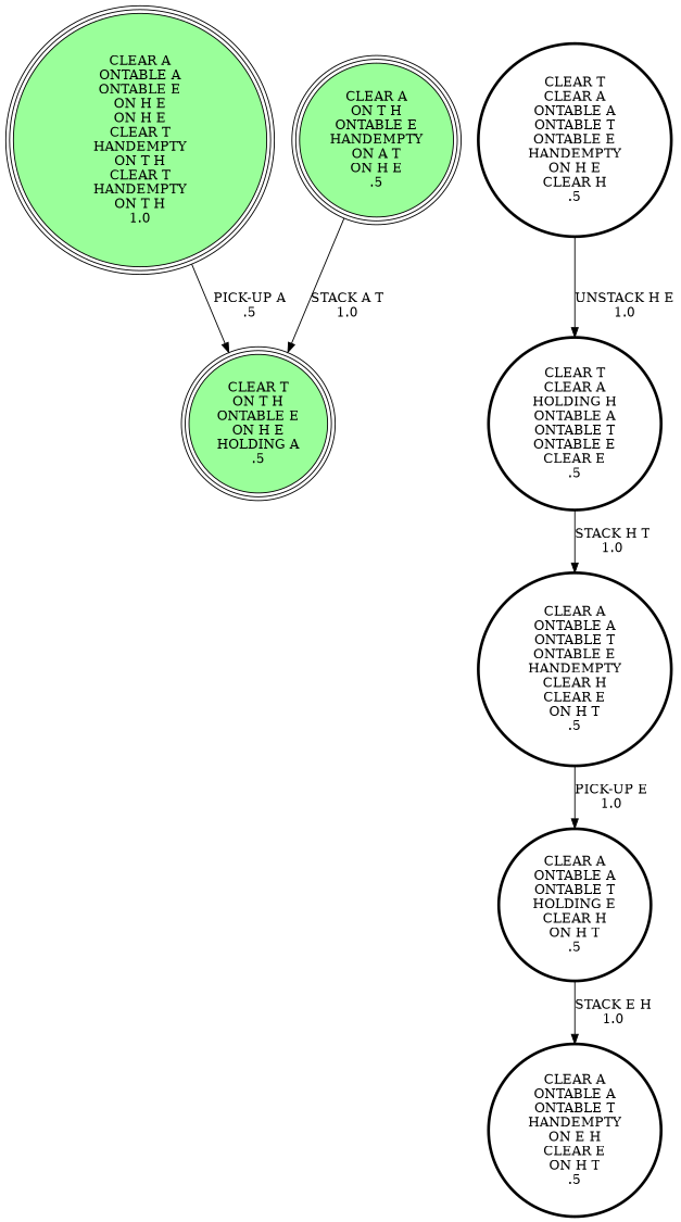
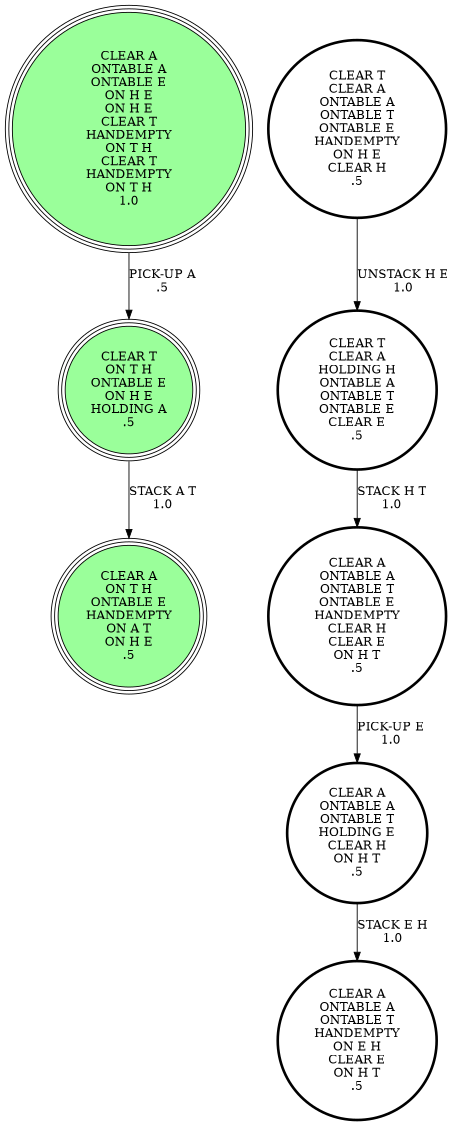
  digraph {
    node [shape=circle penwidth=3]
    "CLEAR A\nONTABLE A\nONTABLE E\nON H E\nON H E\nCLEAR T\nHANDEMPTY\nON T H\nCLEAR T\nHANDEMPTY\nON T H\n1.0\n" [fillcolor=palegreen1 peripheries=3 style=filled penwidth=""]
    "CLEAR T\nON T H\nONTABLE E\nON H E\nHOLDING A\n.5\n" [fillcolor=palegreen1 peripheries=3 style=filled penwidth=""]
    "CLEAR A\nON T H\nONTABLE E\nHANDEMPTY\nON A T\nON H E\n.5\n" [fillcolor=palegreen1 peripheries=3 style=filled penwidth=""]
    "CLEAR T\nCLEAR A\nONTABLE A\nONTABLE T\nONTABLE E\nHANDEMPTY\nON H E\nCLEAR H\n.5\n"
    "CLEAR T\nCLEAR A\nHOLDING H\nONTABLE A\nONTABLE T\nONTABLE E\nCLEAR E\n.5\n"
    "CLEAR A\nONTABLE A\nONTABLE T\nONTABLE E\nHANDEMPTY\nCLEAR H\nCLEAR E\nON H T\n.5\n"
    "CLEAR A\nONTABLE A\nONTABLE T\nHOLDING E\nCLEAR H\nON H T\n.5\n"
    "CLEAR A\nONTABLE A\nONTABLE T\nHANDEMPTY\nON E H\nCLEAR E\nON H T\n.5\n"
    "CLEAR A\nONTABLE A\nONTABLE E\nON H E\nON H E\nCLEAR T\nHANDEMPTY\nON T H\nCLEAR T\nHANDEMPTY\nON T H\n1.0\n" -> "CLEAR T\nON T H\nONTABLE E\nON H E\nHOLDING A\n.5\n" [label="PICK-UP A\n.5\n"]
-   "CLEAR A\nON T H\nONTABLE E\nHANDEMPTY\nON A T\nON H E\n.5\n" -> "CLEAR T\nON T H\nONTABLE E\nON H E\nHOLDING A\n.5\n" [label="STACK A T\n1.0\n"]
+   "CLEAR T\nON T H\nONTABLE E\nON H E\nHOLDING A\n.5\n" -> "CLEAR A\nON T H\nONTABLE E\nHANDEMPTY\nON A T\nON H E\n.5\n" [label="STACK A T\n1.0\n"]
    "CLEAR T\nCLEAR A\nONTABLE A\nONTABLE T\nONTABLE E\nHANDEMPTY\nON H E\nCLEAR H\n.5\n" -> "CLEAR T\nCLEAR A\nHOLDING H\nONTABLE A\nONTABLE T\nONTABLE E\nCLEAR E\n.5\n" [label="UNSTACK H E\n1.0\n"]
    "CLEAR T\nCLEAR A\nHOLDING H\nONTABLE A\nONTABLE T\nONTABLE E\nCLEAR E\n.5\n" -> "CLEAR A\nONTABLE A\nONTABLE T\nONTABLE E\nHANDEMPTY\nCLEAR H\nCLEAR E\nON H T\n.5\n" [label="STACK H T\n1.0\n"]
    "CLEAR A\nONTABLE A\nONTABLE T\nONTABLE E\nHANDEMPTY\nCLEAR H\nCLEAR E\nON H T\n.5\n" -> "CLEAR A\nONTABLE A\nONTABLE T\nHOLDING E\nCLEAR H\nON H T\n.5\n" [label="PICK-UP E\n1.0\n"]
    "CLEAR A\nONTABLE A\nONTABLE T\nHOLDING E\nCLEAR H\nON H T\n.5\n" -> "CLEAR A\nONTABLE A\nONTABLE T\nHANDEMPTY\nON E H\nCLEAR E\nON H T\n.5\n" [label="STACK E H\n1.0\n"]
  }
